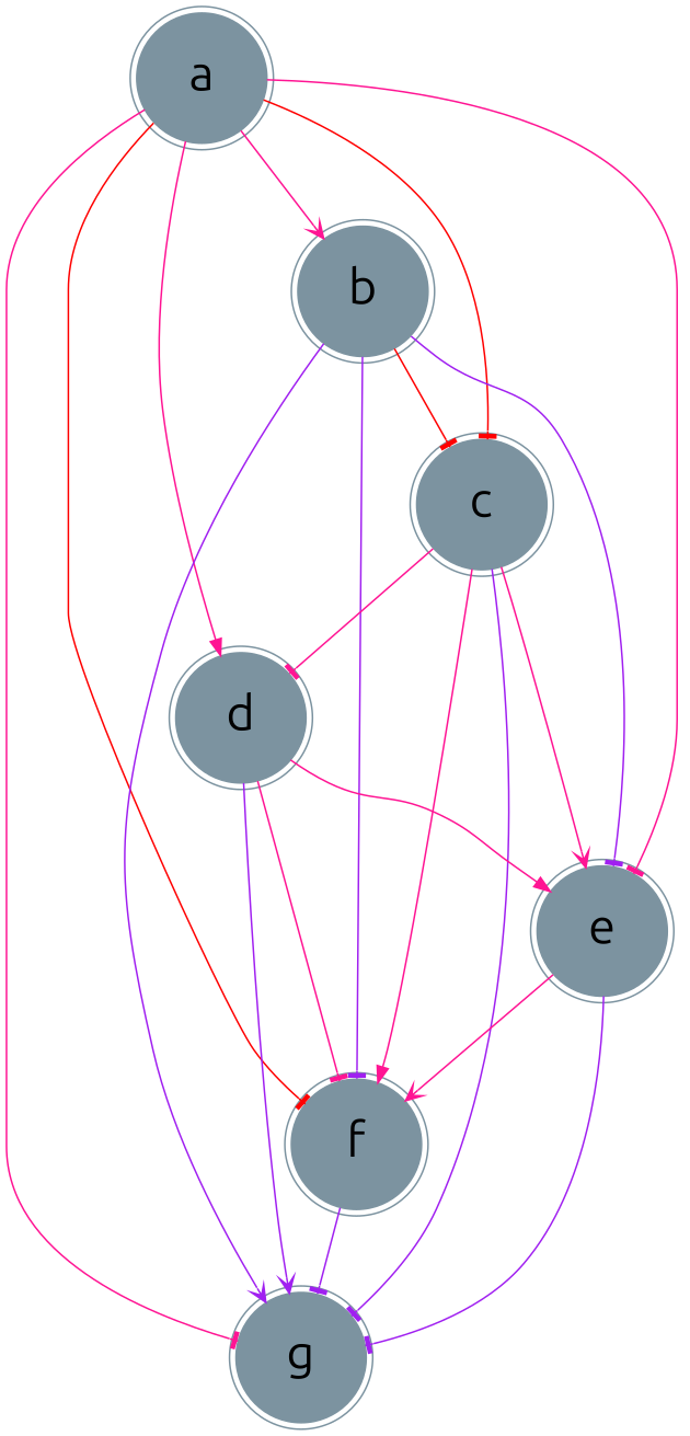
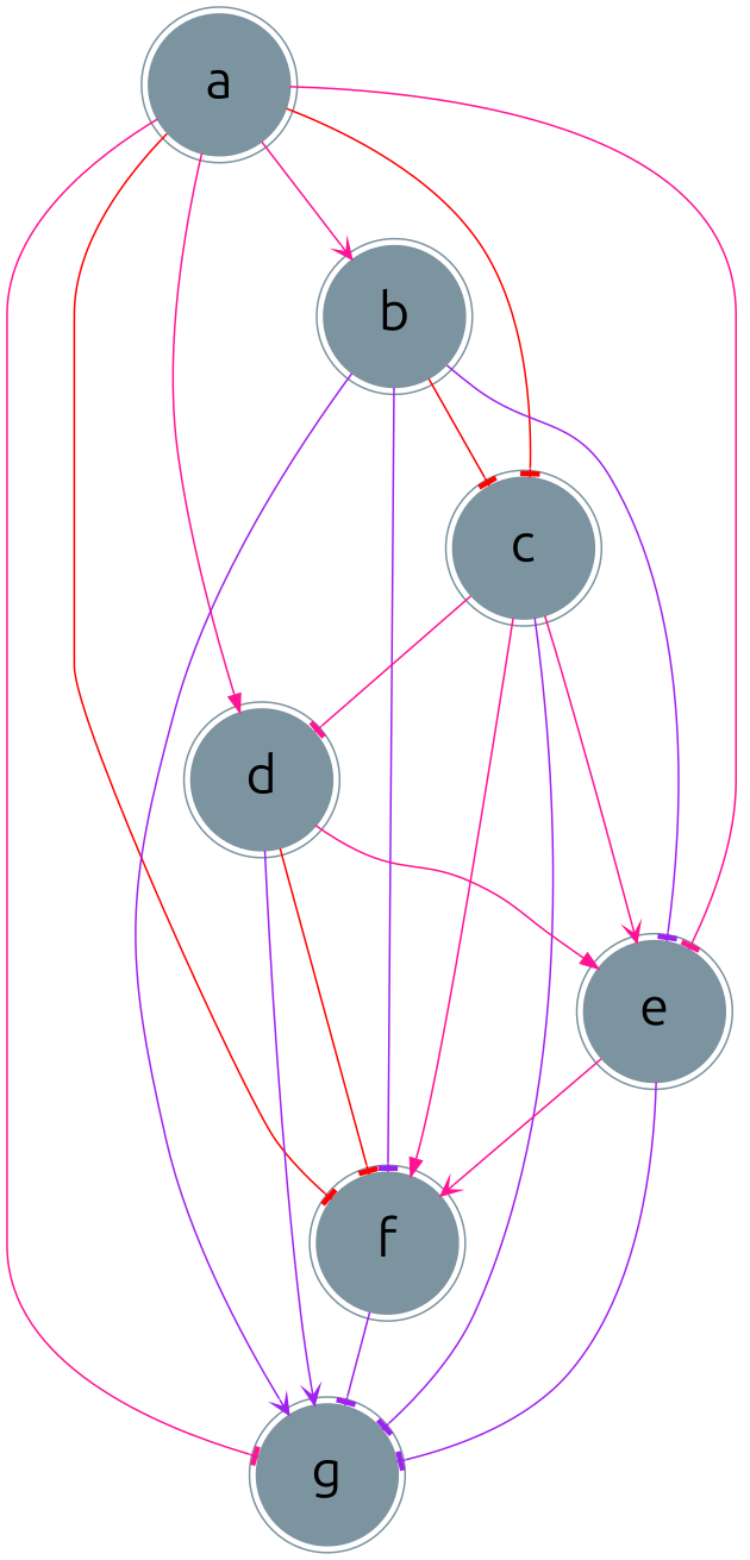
  digraph {
    fontname=Ubuntu
    mindist=3
    node [arrowhead=none color="#7c93a0" fontname=Ubuntu fontsize=30 penwidth=1 shape=doublecircle style=filled]
    edge [arrowhead=tee color=deeppink fontname=Ubuntu penwidth=1]
    a [height=1]
    b [height=1]
    c [height=1]
    d [height=1]
    e [height=1]
    f [height=1]
    g [height=1]
    a -> b [arrowhead=vee label=" "]
    a -> c [color=red label=" "]
    a -> d [arrowhead=normal label=" "]
    a -> e [label=" "]
    a -> f [color=red label=" "]
    a -> g [label=" "]
    b -> c [color=red label=" "]
    b -> e [color=purple label=" "]
    b -> f [color=purple label=" "]
    b -> g [arrowhead=vee color=purple label=" "]
    c -> d [label=" "]
    c -> e [arrowhead=vee label=" "]
    c -> f [arrowhead=normal label=" "]
    c -> g [color=purple label=" "]
    d -> e [arrowhead=normal label=" "]
-   d -> f [label=" "]
+   d -> f [color=red label=" "]
    d -> g [arrowhead=vee color=purple label=" "]
    e -> f [arrowhead=vee label=" "]
    e -> g [color=purple label=" "]
    f -> g [color=purple label=" "]
  }
